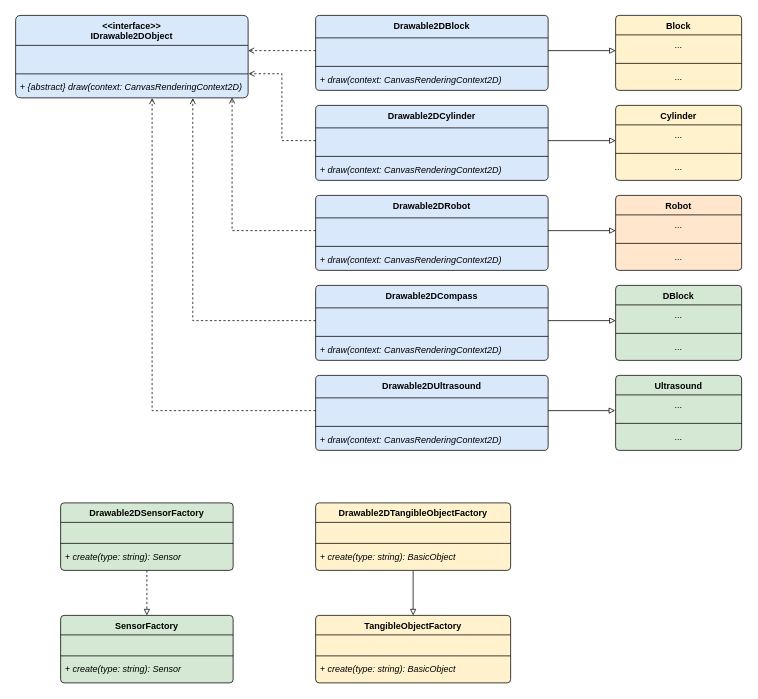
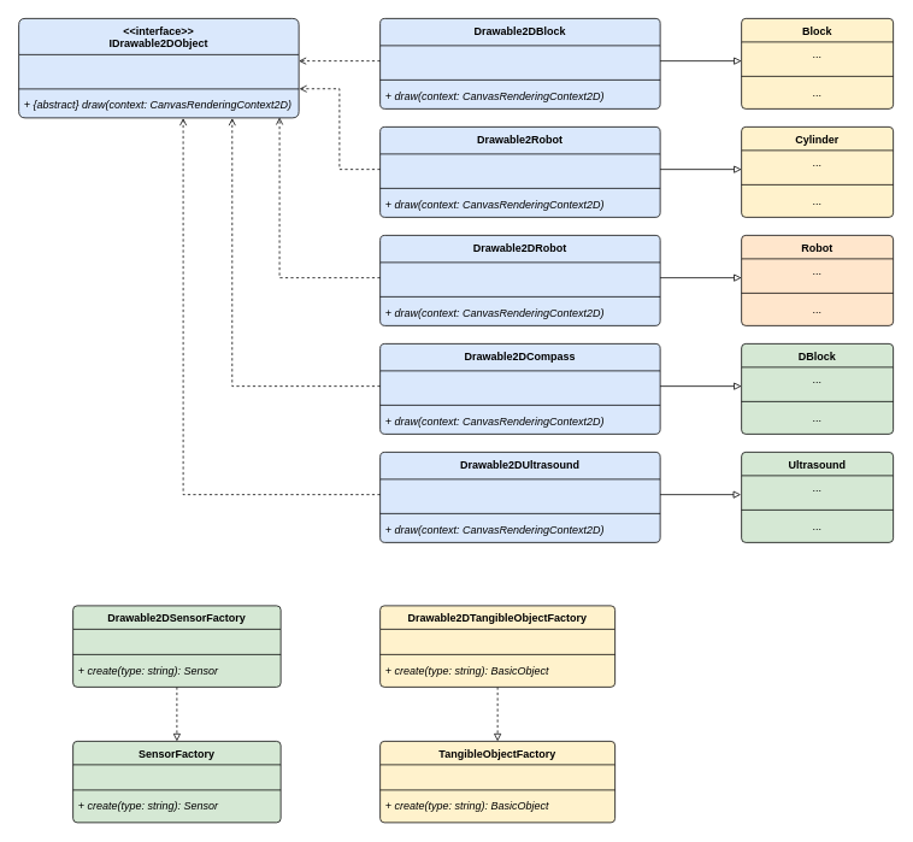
  <mxCell id="0" />
  <mxCell id="1" parent="0" />
  <mxCell id="2" value="Block" style="swimlane;fontStyle=1;align=center;verticalAlign=top;childLayout=stackLayout;horizontal=1;startSize=26;horizontalStack=0;resizeParent=1;resizeParentMax=0;resizeLast=0;collapsible=1;marginBottom=0;rounded=1;arcSize=6;swimlaneFillColor=#FFF2CC;fillColor=#fff2cc;" vertex="1" parent="1"><mxGeometry x="820" y="20" width="168" height="100" as="geometry"><mxRectangle x="770" y="200" width="110" height="26" as="alternateBounds" /></mxGeometry></mxCell>
  <mxCell id="3" value="..." style="text;strokeColor=none;fillColor=none;align=center;verticalAlign=top;spacingLeft=4;spacingRight=4;overflow=hidden;rotatable=0;points=[[0,0.5],[1,0.5]];portConstraint=eastwest;" vertex="1" parent="2"><mxGeometry y="26" width="168" height="34" as="geometry" /></mxCell>
  <mxCell id="4" value="" style="line;strokeWidth=1;fillColor=none;align=left;verticalAlign=middle;spacingTop=-1;spacingLeft=3;spacingRight=3;rotatable=0;labelPosition=right;points=[];portConstraint=eastwest;" vertex="1" parent="2"><mxGeometry y="60" width="168" height="8" as="geometry" /></mxCell>
  <mxCell id="5" value="..." style="text;strokeColor=none;fillColor=none;align=center;verticalAlign=top;spacingLeft=4;spacingRight=4;overflow=hidden;rotatable=0;points=[[0,0.5],[1,0.5]];portConstraint=eastwest;" vertex="1" parent="2"><mxGeometry y="68" width="168" height="32" as="geometry" /></mxCell>
  <mxCell id="6" value="&lt;&lt;interface&gt;&gt;&#10;IDrawable2DObject" style="swimlane;fontStyle=1;align=center;verticalAlign=top;childLayout=stackLayout;horizontal=1;startSize=40;horizontalStack=0;resizeParent=1;resizeParentMax=0;resizeLast=0;collapsible=1;marginBottom=0;rounded=1;arcSize=6;swimlaneFillColor=#DAE8FC;fillColor=#dae8fc;" vertex="1" parent="1"><mxGeometry x="20" y="20" width="310" height="110" as="geometry"><mxRectangle x="770" y="200" width="110" height="26" as="alternateBounds" /></mxGeometry></mxCell>
  <mxCell id="7" value=" " style="text;strokeColor=none;fillColor=none;align=left;verticalAlign=top;spacingLeft=4;spacingRight=4;overflow=hidden;rotatable=0;points=[[0,0.5],[1,0.5]];portConstraint=eastwest;" vertex="1" parent="6"><mxGeometry y="40" width="310" height="34" as="geometry" /></mxCell>
  <mxCell id="8" value="" style="line;strokeWidth=1;fillColor=none;align=left;verticalAlign=middle;spacingTop=-1;spacingLeft=3;spacingRight=3;rotatable=0;labelPosition=right;points=[];portConstraint=eastwest;" vertex="1" parent="6"><mxGeometry y="74" width="310" height="8" as="geometry" /></mxCell>
  <mxCell id="9" value="+ {abstract} draw(context: CanvasRenderingContext2D)" style="text;strokeColor=none;fillColor=none;align=left;verticalAlign=top;spacingLeft=4;spacingRight=4;overflow=hidden;rotatable=0;points=[[0,0.5],[1,0.5]];portConstraint=eastwest;fontStyle=2" vertex="1" parent="6"><mxGeometry y="82" width="310" height="28" as="geometry" /></mxCell>
  <mxCell id="10" value="Drawable2DBlock" style="swimlane;fontStyle=1;align=center;verticalAlign=top;childLayout=stackLayout;horizontal=1;startSize=30;horizontalStack=0;resizeParent=1;resizeParentMax=0;resizeLast=0;collapsible=1;marginBottom=0;rounded=1;arcSize=6;swimlaneFillColor=#DAE8FC;fillColor=#dae8fc;" vertex="1" parent="1"><mxGeometry x="420" y="20" width="310" height="100" as="geometry"><mxRectangle x="770" y="200" width="110" height="26" as="alternateBounds" /></mxGeometry></mxCell>
  <mxCell id="11" value=" " style="text;strokeColor=none;fillColor=none;align=left;verticalAlign=top;spacingLeft=4;spacingRight=4;overflow=hidden;rotatable=0;points=[[0,0.5],[1,0.5]];portConstraint=eastwest;" vertex="1" parent="10"><mxGeometry y="30" width="310" height="34" as="geometry" /></mxCell>
  <mxCell id="12" value="" style="line;strokeWidth=1;fillColor=none;align=left;verticalAlign=middle;spacingTop=-1;spacingLeft=3;spacingRight=3;rotatable=0;labelPosition=right;points=[];portConstraint=eastwest;" vertex="1" parent="10"><mxGeometry y="64" width="310" height="8" as="geometry" /></mxCell>
  <mxCell id="13" value="+ draw(context: CanvasRenderingContext2D)" style="text;strokeColor=none;fillColor=none;align=left;verticalAlign=top;spacingLeft=4;spacingRight=4;overflow=hidden;rotatable=0;points=[[0,0.5],[1,0.5]];portConstraint=eastwest;fontStyle=2" vertex="1" parent="10"><mxGeometry y="72" width="310" height="28" as="geometry" /></mxCell>
- <mxCell id="14" value="Drawable2DCylinder" style="swimlane;fontStyle=1;align=center;verticalAlign=top;childLayout=stackLayout;horizontal=1;startSize=30;horizontalStack=0;resizeParent=1;resizeParentMax=0;resizeLast=0;collapsible=1;marginBottom=0;rounded=1;arcSize=6;swimlaneFillColor=#DAE8FC;fillColor=#dae8fc;" vertex="1" parent="1"><mxGeometry x="420" y="140" width="310" height="100" as="geometry"><mxRectangle x="770" y="200" width="110" height="26" as="alternateBounds" /></mxGeometry></mxCell>
+ <mxCell id="14" value="Drawable2Robot" style="swimlane;fontStyle=1;align=center;verticalAlign=top;childLayout=stackLayout;horizontal=1;startSize=30;horizontalStack=0;resizeParent=1;resizeParentMax=0;resizeLast=0;collapsible=1;marginBottom=0;rounded=1;arcSize=6;swimlaneFillColor=#DAE8FC;fillColor=#dae8fc;" vertex="1" parent="1"><mxGeometry x="420" y="140" width="310" height="100" as="geometry"><mxRectangle x="770" y="200" width="110" height="26" as="alternateBounds" /></mxGeometry></mxCell>
  <mxCell id="15" value=" " style="text;strokeColor=none;fillColor=none;align=left;verticalAlign=top;spacingLeft=4;spacingRight=4;overflow=hidden;rotatable=0;points=[[0,0.5],[1,0.5]];portConstraint=eastwest;" vertex="1" parent="14"><mxGeometry y="30" width="310" height="34" as="geometry" /></mxCell>
  <mxCell id="16" value="" style="line;strokeWidth=1;fillColor=none;align=left;verticalAlign=middle;spacingTop=-1;spacingLeft=3;spacingRight=3;rotatable=0;labelPosition=right;points=[];portConstraint=eastwest;" vertex="1" parent="14"><mxGeometry y="64" width="310" height="8" as="geometry" /></mxCell>
  <mxCell id="17" value="+ draw(context: CanvasRenderingContext2D)" style="text;strokeColor=none;fillColor=none;align=left;verticalAlign=top;spacingLeft=4;spacingRight=4;overflow=hidden;rotatable=0;points=[[0,0.5],[1,0.5]];portConstraint=eastwest;fontStyle=2" vertex="1" parent="14"><mxGeometry y="72" width="310" height="28" as="geometry" /></mxCell>
  <mxCell id="18" value="Drawable2DRobot" style="swimlane;fontStyle=1;align=center;verticalAlign=top;childLayout=stackLayout;horizontal=1;startSize=30;horizontalStack=0;resizeParent=1;resizeParentMax=0;resizeLast=0;collapsible=1;marginBottom=0;rounded=1;arcSize=6;swimlaneFillColor=#DAE8FC;fillColor=#dae8fc;" vertex="1" parent="1"><mxGeometry x="420" y="260" width="310" height="100" as="geometry"><mxRectangle x="770" y="200" width="110" height="26" as="alternateBounds" /></mxGeometry></mxCell>
  <mxCell id="19" value=" " style="text;strokeColor=none;fillColor=none;align=left;verticalAlign=top;spacingLeft=4;spacingRight=4;overflow=hidden;rotatable=0;points=[[0,0.5],[1,0.5]];portConstraint=eastwest;" vertex="1" parent="18"><mxGeometry y="30" width="310" height="34" as="geometry" /></mxCell>
  <mxCell id="20" value="" style="line;strokeWidth=1;fillColor=none;align=left;verticalAlign=middle;spacingTop=-1;spacingLeft=3;spacingRight=3;rotatable=0;labelPosition=right;points=[];portConstraint=eastwest;" vertex="1" parent="18"><mxGeometry y="64" width="310" height="8" as="geometry" /></mxCell>
  <mxCell id="21" value="+ draw(context: CanvasRenderingContext2D)" style="text;strokeColor=none;fillColor=none;align=left;verticalAlign=top;spacingLeft=4;spacingRight=4;overflow=hidden;rotatable=0;points=[[0,0.5],[1,0.5]];portConstraint=eastwest;fontStyle=2" vertex="1" parent="18"><mxGeometry y="72" width="310" height="28" as="geometry" /></mxCell>
  <mxCell id="22" value="Drawable2DCompass" style="swimlane;fontStyle=1;align=center;verticalAlign=top;childLayout=stackLayout;horizontal=1;startSize=30;horizontalStack=0;resizeParent=1;resizeParentMax=0;resizeLast=0;collapsible=1;marginBottom=0;rounded=1;arcSize=6;swimlaneFillColor=#DAE8FC;fillColor=#dae8fc;" vertex="1" parent="1"><mxGeometry x="420" y="380" width="310" height="100" as="geometry"><mxRectangle x="770" y="200" width="110" height="26" as="alternateBounds" /></mxGeometry></mxCell>
  <mxCell id="23" value=" " style="text;strokeColor=none;fillColor=none;align=left;verticalAlign=top;spacingLeft=4;spacingRight=4;overflow=hidden;rotatable=0;points=[[0,0.5],[1,0.5]];portConstraint=eastwest;" vertex="1" parent="22"><mxGeometry y="30" width="310" height="34" as="geometry" /></mxCell>
  <mxCell id="24" value="" style="line;strokeWidth=1;fillColor=none;align=left;verticalAlign=middle;spacingTop=-1;spacingLeft=3;spacingRight=3;rotatable=0;labelPosition=right;points=[];portConstraint=eastwest;" vertex="1" parent="22"><mxGeometry y="64" width="310" height="8" as="geometry" /></mxCell>
  <mxCell id="25" value="+ draw(context: CanvasRenderingContext2D)" style="text;strokeColor=none;fillColor=none;align=left;verticalAlign=top;spacingLeft=4;spacingRight=4;overflow=hidden;rotatable=0;points=[[0,0.5],[1,0.5]];portConstraint=eastwest;fontStyle=2" vertex="1" parent="22"><mxGeometry y="72" width="310" height="28" as="geometry" /></mxCell>
  <mxCell id="26" value="Drawable2DUltrasound" style="swimlane;fontStyle=1;align=center;verticalAlign=top;childLayout=stackLayout;horizontal=1;startSize=30;horizontalStack=0;resizeParent=1;resizeParentMax=0;resizeLast=0;collapsible=1;marginBottom=0;rounded=1;arcSize=6;swimlaneFillColor=#DAE8FC;fillColor=#dae8fc;" vertex="1" parent="1"><mxGeometry x="420" y="500" width="310" height="100" as="geometry"><mxRectangle x="770" y="200" width="110" height="26" as="alternateBounds" /></mxGeometry></mxCell>
  <mxCell id="27" value=" " style="text;strokeColor=none;fillColor=none;align=left;verticalAlign=top;spacingLeft=4;spacingRight=4;overflow=hidden;rotatable=0;points=[[0,0.5],[1,0.5]];portConstraint=eastwest;" vertex="1" parent="26"><mxGeometry y="30" width="310" height="34" as="geometry" /></mxCell>
  <mxCell id="28" value="" style="line;strokeWidth=1;fillColor=none;align=left;verticalAlign=middle;spacingTop=-1;spacingLeft=3;spacingRight=3;rotatable=0;labelPosition=right;points=[];portConstraint=eastwest;" vertex="1" parent="26"><mxGeometry y="64" width="310" height="8" as="geometry" /></mxCell>
  <mxCell id="29" value="+ draw(context: CanvasRenderingContext2D)" style="text;strokeColor=none;fillColor=none;align=left;verticalAlign=top;spacingLeft=4;spacingRight=4;overflow=hidden;rotatable=0;points=[[0,0.5],[1,0.5]];portConstraint=eastwest;fontStyle=2" vertex="1" parent="26"><mxGeometry y="72" width="310" height="28" as="geometry" /></mxCell>
  <mxCell id="30" value="Cylinder" style="swimlane;fontStyle=1;align=center;verticalAlign=top;childLayout=stackLayout;horizontal=1;startSize=26;horizontalStack=0;resizeParent=1;resizeParentMax=0;resizeLast=0;collapsible=1;marginBottom=0;rounded=1;arcSize=6;swimlaneFillColor=#FFF2CC;fillColor=#fff2cc;" vertex="1" parent="1"><mxGeometry x="820" y="140" width="168" height="100" as="geometry"><mxRectangle x="770" y="200" width="110" height="26" as="alternateBounds" /></mxGeometry></mxCell>
  <mxCell id="31" value="..." style="text;strokeColor=none;fillColor=none;align=center;verticalAlign=top;spacingLeft=4;spacingRight=4;overflow=hidden;rotatable=0;points=[[0,0.5],[1,0.5]];portConstraint=eastwest;" vertex="1" parent="30"><mxGeometry y="26" width="168" height="34" as="geometry" /></mxCell>
  <mxCell id="32" value="" style="line;strokeWidth=1;fillColor=none;align=left;verticalAlign=middle;spacingTop=-1;spacingLeft=3;spacingRight=3;rotatable=0;labelPosition=right;points=[];portConstraint=eastwest;" vertex="1" parent="30"><mxGeometry y="60" width="168" height="8" as="geometry" /></mxCell>
  <mxCell id="33" value="..." style="text;strokeColor=none;fillColor=none;align=center;verticalAlign=top;spacingLeft=4;spacingRight=4;overflow=hidden;rotatable=0;points=[[0,0.5],[1,0.5]];portConstraint=eastwest;" vertex="1" parent="30"><mxGeometry y="68" width="168" height="32" as="geometry" /></mxCell>
  <mxCell id="34" value="Robot" style="swimlane;fontStyle=1;align=center;verticalAlign=top;childLayout=stackLayout;horizontal=1;startSize=26;horizontalStack=0;resizeParent=1;resizeParentMax=0;resizeLast=0;collapsible=1;marginBottom=0;rounded=1;arcSize=6;swimlaneFillColor=#FFE6CC;fillColor=#ffe6cc;" vertex="1" parent="1"><mxGeometry x="820" y="260" width="168" height="100" as="geometry"><mxRectangle x="770" y="200" width="110" height="26" as="alternateBounds" /></mxGeometry></mxCell>
  <mxCell id="35" value="..." style="text;strokeColor=none;fillColor=none;align=center;verticalAlign=top;spacingLeft=4;spacingRight=4;overflow=hidden;rotatable=0;points=[[0,0.5],[1,0.5]];portConstraint=eastwest;" vertex="1" parent="34"><mxGeometry y="26" width="168" height="34" as="geometry" /></mxCell>
  <mxCell id="36" value="" style="line;strokeWidth=1;fillColor=none;align=left;verticalAlign=middle;spacingTop=-1;spacingLeft=3;spacingRight=3;rotatable=0;labelPosition=right;points=[];portConstraint=eastwest;" vertex="1" parent="34"><mxGeometry y="60" width="168" height="8" as="geometry" /></mxCell>
  <mxCell id="37" value="..." style="text;strokeColor=none;fillColor=none;align=center;verticalAlign=top;spacingLeft=4;spacingRight=4;overflow=hidden;rotatable=0;points=[[0,0.5],[1,0.5]];portConstraint=eastwest;" vertex="1" parent="34"><mxGeometry y="68" width="168" height="32" as="geometry" /></mxCell>
  <mxCell id="38" value="DBlock" style="swimlane;fontStyle=1;align=center;verticalAlign=top;childLayout=stackLayout;horizontal=1;startSize=26;horizontalStack=0;resizeParent=1;resizeParentMax=0;resizeLast=0;collapsible=1;marginBottom=0;rounded=1;arcSize=6;swimlaneFillColor=#D5E8D4;fillColor=#d5e8d4;" vertex="1" parent="1"><mxGeometry x="820" y="380" width="168" height="100" as="geometry"><mxRectangle x="770" y="200" width="110" height="26" as="alternateBounds" /></mxGeometry></mxCell>
  <mxCell id="39" value="..." style="text;strokeColor=none;fillColor=none;align=center;verticalAlign=top;spacingLeft=4;spacingRight=4;overflow=hidden;rotatable=0;points=[[0,0.5],[1,0.5]];portConstraint=eastwest;" vertex="1" parent="38"><mxGeometry y="26" width="168" height="34" as="geometry" /></mxCell>
  <mxCell id="40" value="" style="line;strokeWidth=1;fillColor=none;align=left;verticalAlign=middle;spacingTop=-1;spacingLeft=3;spacingRight=3;rotatable=0;labelPosition=right;points=[];portConstraint=eastwest;" vertex="1" parent="38"><mxGeometry y="60" width="168" height="8" as="geometry" /></mxCell>
  <mxCell id="41" value="..." style="text;strokeColor=none;fillColor=none;align=center;verticalAlign=top;spacingLeft=4;spacingRight=4;overflow=hidden;rotatable=0;points=[[0,0.5],[1,0.5]];portConstraint=eastwest;" vertex="1" parent="38"><mxGeometry y="68" width="168" height="32" as="geometry" /></mxCell>
  <mxCell id="42" value="Ultrasound" style="swimlane;fontStyle=1;align=center;verticalAlign=top;childLayout=stackLayout;horizontal=1;startSize=26;horizontalStack=0;resizeParent=1;resizeParentMax=0;resizeLast=0;collapsible=1;marginBottom=0;rounded=1;arcSize=6;swimlaneFillColor=#D5E8D4;fillColor=#d5e8d4;" vertex="1" parent="1"><mxGeometry x="820" y="500" width="168" height="100" as="geometry"><mxRectangle x="770" y="200" width="110" height="26" as="alternateBounds" /></mxGeometry></mxCell>
  <mxCell id="43" value="..." style="text;strokeColor=none;fillColor=none;align=center;verticalAlign=top;spacingLeft=4;spacingRight=4;overflow=hidden;rotatable=0;points=[[0,0.5],[1,0.5]];portConstraint=eastwest;" vertex="1" parent="42"><mxGeometry y="26" width="168" height="34" as="geometry" /></mxCell>
  <mxCell id="44" value="" style="line;strokeWidth=1;fillColor=none;align=left;verticalAlign=middle;spacingTop=-1;spacingLeft=3;spacingRight=3;rotatable=0;labelPosition=right;points=[];portConstraint=eastwest;" vertex="1" parent="42"><mxGeometry y="60" width="168" height="8" as="geometry" /></mxCell>
  <mxCell id="45" value="..." style="text;strokeColor=none;fillColor=none;align=center;verticalAlign=top;spacingLeft=4;spacingRight=4;overflow=hidden;rotatable=0;points=[[0,0.5],[1,0.5]];portConstraint=eastwest;" vertex="1" parent="42"><mxGeometry y="68" width="168" height="32" as="geometry" /></mxCell>
  <mxCell id="46" style="edgeStyle=orthogonalEdgeStyle;rounded=0;orthogonalLoop=1;jettySize=auto;html=1;entryX=-0.004;entryY=0.618;entryDx=0;entryDy=0;entryPerimeter=0;endArrow=block;endFill=0;" edge="1" parent="1" source="27" target="43"><mxGeometry relative="1" as="geometry" /></mxCell>
  <mxCell id="47" style="edgeStyle=orthogonalEdgeStyle;rounded=0;orthogonalLoop=1;jettySize=auto;html=1;entryX=0;entryY=0.618;entryDx=0;entryDy=0;entryPerimeter=0;endArrow=block;endFill=0;" edge="1" parent="1" source="23" target="39"><mxGeometry relative="1" as="geometry" /></mxCell>
  <mxCell id="48" style="edgeStyle=orthogonalEdgeStyle;rounded=0;orthogonalLoop=1;jettySize=auto;html=1;endArrow=block;endFill=0;entryX=0;entryY=0.618;entryDx=0;entryDy=0;entryPerimeter=0;" edge="1" parent="1" source="19" target="35"><mxGeometry relative="1" as="geometry"><mxPoint x="780" y="307" as="targetPoint" /></mxGeometry></mxCell>
  <mxCell id="49" style="edgeStyle=orthogonalEdgeStyle;rounded=0;orthogonalLoop=1;jettySize=auto;html=1;entryX=0;entryY=0.618;entryDx=0;entryDy=0;entryPerimeter=0;endArrow=block;endFill=0;" edge="1" parent="1" source="15" target="31"><mxGeometry relative="1" as="geometry" /></mxCell>
  <mxCell id="50" style="edgeStyle=orthogonalEdgeStyle;rounded=0;orthogonalLoop=1;jettySize=auto;html=1;endArrow=block;endFill=0;entryX=0;entryY=0.618;entryDx=0;entryDy=0;entryPerimeter=0;" edge="1" parent="1" source="11" target="3"><mxGeometry relative="1" as="geometry"><mxPoint x="775" y="100" as="targetPoint" /></mxGeometry></mxCell>
  <mxCell id="51" style="edgeStyle=orthogonalEdgeStyle;rounded=0;orthogonalLoop=1;jettySize=auto;html=1;entryX=1;entryY=0.206;entryDx=0;entryDy=0;entryPerimeter=0;endArrow=open;endFill=0;dashed=1;" edge="1" parent="1" source="11" target="7"><mxGeometry relative="1" as="geometry" /></mxCell>
  <mxCell id="52" style="edgeStyle=orthogonalEdgeStyle;rounded=0;orthogonalLoop=1;jettySize=auto;html=1;entryX=1.002;entryY=0.475;entryDx=0;entryDy=0;entryPerimeter=0;dashed=1;endArrow=open;endFill=0;" edge="1" parent="1" source="15" target="8"><mxGeometry relative="1" as="geometry" /></mxCell>
  <mxCell id="53" style="edgeStyle=orthogonalEdgeStyle;rounded=0;orthogonalLoop=1;jettySize=auto;html=1;entryX=0.931;entryY=0.979;entryDx=0;entryDy=0;entryPerimeter=0;dashed=1;endArrow=open;endFill=0;" edge="1" parent="1" source="19" target="9"><mxGeometry relative="1" as="geometry" /></mxCell>
  <mxCell id="54" style="edgeStyle=orthogonalEdgeStyle;rounded=0;orthogonalLoop=1;jettySize=auto;html=1;entryX=0.762;entryY=1.011;entryDx=0;entryDy=0;entryPerimeter=0;dashed=1;endArrow=open;endFill=0;" edge="1" parent="1" source="23" target="9"><mxGeometry relative="1" as="geometry" /></mxCell>
  <mxCell id="55" style="edgeStyle=orthogonalEdgeStyle;rounded=0;orthogonalLoop=1;jettySize=auto;html=1;entryX=0.587;entryY=1.011;entryDx=0;entryDy=0;entryPerimeter=0;dashed=1;endArrow=open;endFill=0;" edge="1" parent="1" source="27" target="9"><mxGeometry relative="1" as="geometry" /></mxCell>
  <mxCell id="56" style="edgeStyle=orthogonalEdgeStyle;rounded=0;orthogonalLoop=1;jettySize=auto;html=1;entryX=0.5;entryY=0;entryDx=0;entryDy=0;endArrow=block;endFill=0;dashed=1;" edge="1" parent="1" source="57" target="66"><mxGeometry relative="1" as="geometry" /></mxCell>
  <mxCell id="57" value="Drawable2DSensorFactory" style="swimlane;fontStyle=1;align=center;verticalAlign=top;childLayout=stackLayout;horizontal=1;startSize=26;horizontalStack=0;resizeParent=1;resizeParentMax=0;resizeLast=0;collapsible=1;marginBottom=0;rounded=1;arcSize=6;fillColor=#d5e8d4;swimlaneFillColor=#D5E8D4;" vertex="1" parent="1"><mxGeometry x="80" y="670" width="230" height="90" as="geometry"><mxRectangle x="690" y="20" width="110" height="26" as="alternateBounds" /></mxGeometry></mxCell>
  <mxCell id="58" value=" " style="text;strokeColor=none;fillColor=none;align=left;verticalAlign=top;spacingLeft=4;spacingRight=4;overflow=hidden;rotatable=0;points=[[0,0.5],[1,0.5]];portConstraint=eastwest;" vertex="1" parent="57"><mxGeometry y="26" width="230" height="24" as="geometry" /></mxCell>
  <mxCell id="59" value="" style="line;strokeWidth=1;fillColor=none;align=left;verticalAlign=middle;spacingTop=-1;spacingLeft=3;spacingRight=3;rotatable=0;labelPosition=right;points=[];portConstraint=eastwest;" vertex="1" parent="57"><mxGeometry y="50" width="230" height="8" as="geometry" /></mxCell>
  <mxCell id="60" value="+ create(type: string): Sensor" style="text;strokeColor=none;fillColor=none;align=left;verticalAlign=top;spacingLeft=4;spacingRight=4;overflow=hidden;rotatable=0;points=[[0,0.5],[1,0.5]];portConstraint=eastwest;fontStyle=2" vertex="1" parent="57"><mxGeometry y="58" width="230" height="32" as="geometry" /></mxCell>
- <mxCell id="61" style="edgeStyle=orthogonalEdgeStyle;rounded=0;orthogonalLoop=1;jettySize=auto;html=1;entryX=0.5;entryY=0;entryDx=0;entryDy=0;endArrow=block;endFill=0;" edge="1" parent="1" source="62" target="70"><mxGeometry relative="1" as="geometry" /></mxCell>
+ <mxCell id="61" style="edgeStyle=orthogonalEdgeStyle;rounded=0;orthogonalLoop=1;jettySize=auto;html=1;entryX=0.5;entryY=0;entryDx=0;entryDy=0;endArrow=block;endFill=0;dashed=1;" edge="1" parent="1" source="62" target="70"><mxGeometry relative="1" as="geometry" /></mxCell>
  <mxCell id="62" value="Drawable2DTangibleObjectFactory" style="swimlane;fontStyle=1;align=center;verticalAlign=top;childLayout=stackLayout;horizontal=1;startSize=26;horizontalStack=0;resizeParent=1;resizeParentMax=0;resizeLast=0;collapsible=1;marginBottom=0;rounded=1;arcSize=6;fillColor=#fff2cc;swimlaneFillColor=#FFF2CC;" vertex="1" parent="1"><mxGeometry x="420" y="670" width="260" height="90" as="geometry"><mxRectangle x="690" y="20" width="110" height="26" as="alternateBounds" /></mxGeometry></mxCell>
  <mxCell id="63" value=" " style="text;strokeColor=none;fillColor=none;align=left;verticalAlign=top;spacingLeft=4;spacingRight=4;overflow=hidden;rotatable=0;points=[[0,0.5],[1,0.5]];portConstraint=eastwest;" vertex="1" parent="62"><mxGeometry y="26" width="260" height="24" as="geometry" /></mxCell>
  <mxCell id="64" value="" style="line;strokeWidth=1;fillColor=none;align=left;verticalAlign=middle;spacingTop=-1;spacingLeft=3;spacingRight=3;rotatable=0;labelPosition=right;points=[];portConstraint=eastwest;" vertex="1" parent="62"><mxGeometry y="50" width="260" height="8" as="geometry" /></mxCell>
  <mxCell id="65" value="+ create(type: string): BasicObject" style="text;strokeColor=none;fillColor=none;align=left;verticalAlign=top;spacingLeft=4;spacingRight=4;overflow=hidden;rotatable=0;points=[[0,0.5],[1,0.5]];portConstraint=eastwest;fontStyle=2" vertex="1" parent="62"><mxGeometry y="58" width="260" height="32" as="geometry" /></mxCell>
  <mxCell id="66" value="SensorFactory" style="swimlane;fontStyle=1;align=center;verticalAlign=top;childLayout=stackLayout;horizontal=1;startSize=26;horizontalStack=0;resizeParent=1;resizeParentMax=0;resizeLast=0;collapsible=1;marginBottom=0;rounded=1;arcSize=6;fillColor=#d5e8d4;swimlaneFillColor=#D5E8D4;" vertex="1" parent="1"><mxGeometry x="80" y="820" width="230" height="90" as="geometry"><mxRectangle x="690" y="20" width="110" height="26" as="alternateBounds" /></mxGeometry></mxCell>
  <mxCell id="67" value=" " style="text;strokeColor=none;fillColor=none;align=left;verticalAlign=top;spacingLeft=4;spacingRight=4;overflow=hidden;rotatable=0;points=[[0,0.5],[1,0.5]];portConstraint=eastwest;" vertex="1" parent="66"><mxGeometry y="26" width="230" height="24" as="geometry" /></mxCell>
  <mxCell id="68" value="" style="line;strokeWidth=1;fillColor=none;align=left;verticalAlign=middle;spacingTop=-1;spacingLeft=3;spacingRight=3;rotatable=0;labelPosition=right;points=[];portConstraint=eastwest;" vertex="1" parent="66"><mxGeometry y="50" width="230" height="8" as="geometry" /></mxCell>
  <mxCell id="69" value="+ create(type: string): Sensor" style="text;strokeColor=none;fillColor=none;align=left;verticalAlign=top;spacingLeft=4;spacingRight=4;overflow=hidden;rotatable=0;points=[[0,0.5],[1,0.5]];portConstraint=eastwest;fontStyle=2" vertex="1" parent="66"><mxGeometry y="58" width="230" height="32" as="geometry" /></mxCell>
  <mxCell id="70" value="TangibleObjectFactory" style="swimlane;fontStyle=1;align=center;verticalAlign=top;childLayout=stackLayout;horizontal=1;startSize=26;horizontalStack=0;resizeParent=1;resizeParentMax=0;resizeLast=0;collapsible=1;marginBottom=0;rounded=1;arcSize=6;fillColor=#fff2cc;swimlaneFillColor=#FFF2CC;" vertex="1" parent="1"><mxGeometry x="420" y="820" width="260" height="90" as="geometry"><mxRectangle x="690" y="20" width="110" height="26" as="alternateBounds" /></mxGeometry></mxCell>
  <mxCell id="71" value=" " style="text;strokeColor=none;fillColor=none;align=left;verticalAlign=top;spacingLeft=4;spacingRight=4;overflow=hidden;rotatable=0;points=[[0,0.5],[1,0.5]];portConstraint=eastwest;" vertex="1" parent="70"><mxGeometry y="26" width="260" height="24" as="geometry" /></mxCell>
  <mxCell id="72" value="" style="line;strokeWidth=1;fillColor=none;align=left;verticalAlign=middle;spacingTop=-1;spacingLeft=3;spacingRight=3;rotatable=0;labelPosition=right;points=[];portConstraint=eastwest;" vertex="1" parent="70"><mxGeometry y="50" width="260" height="8" as="geometry" /></mxCell>
  <mxCell id="73" value="+ create(type: string): BasicObject" style="text;strokeColor=none;fillColor=none;align=left;verticalAlign=top;spacingLeft=4;spacingRight=4;overflow=hidden;rotatable=0;points=[[0,0.5],[1,0.5]];portConstraint=eastwest;fontStyle=2" vertex="1" parent="70"><mxGeometry y="58" width="260" height="32" as="geometry" /></mxCell>
